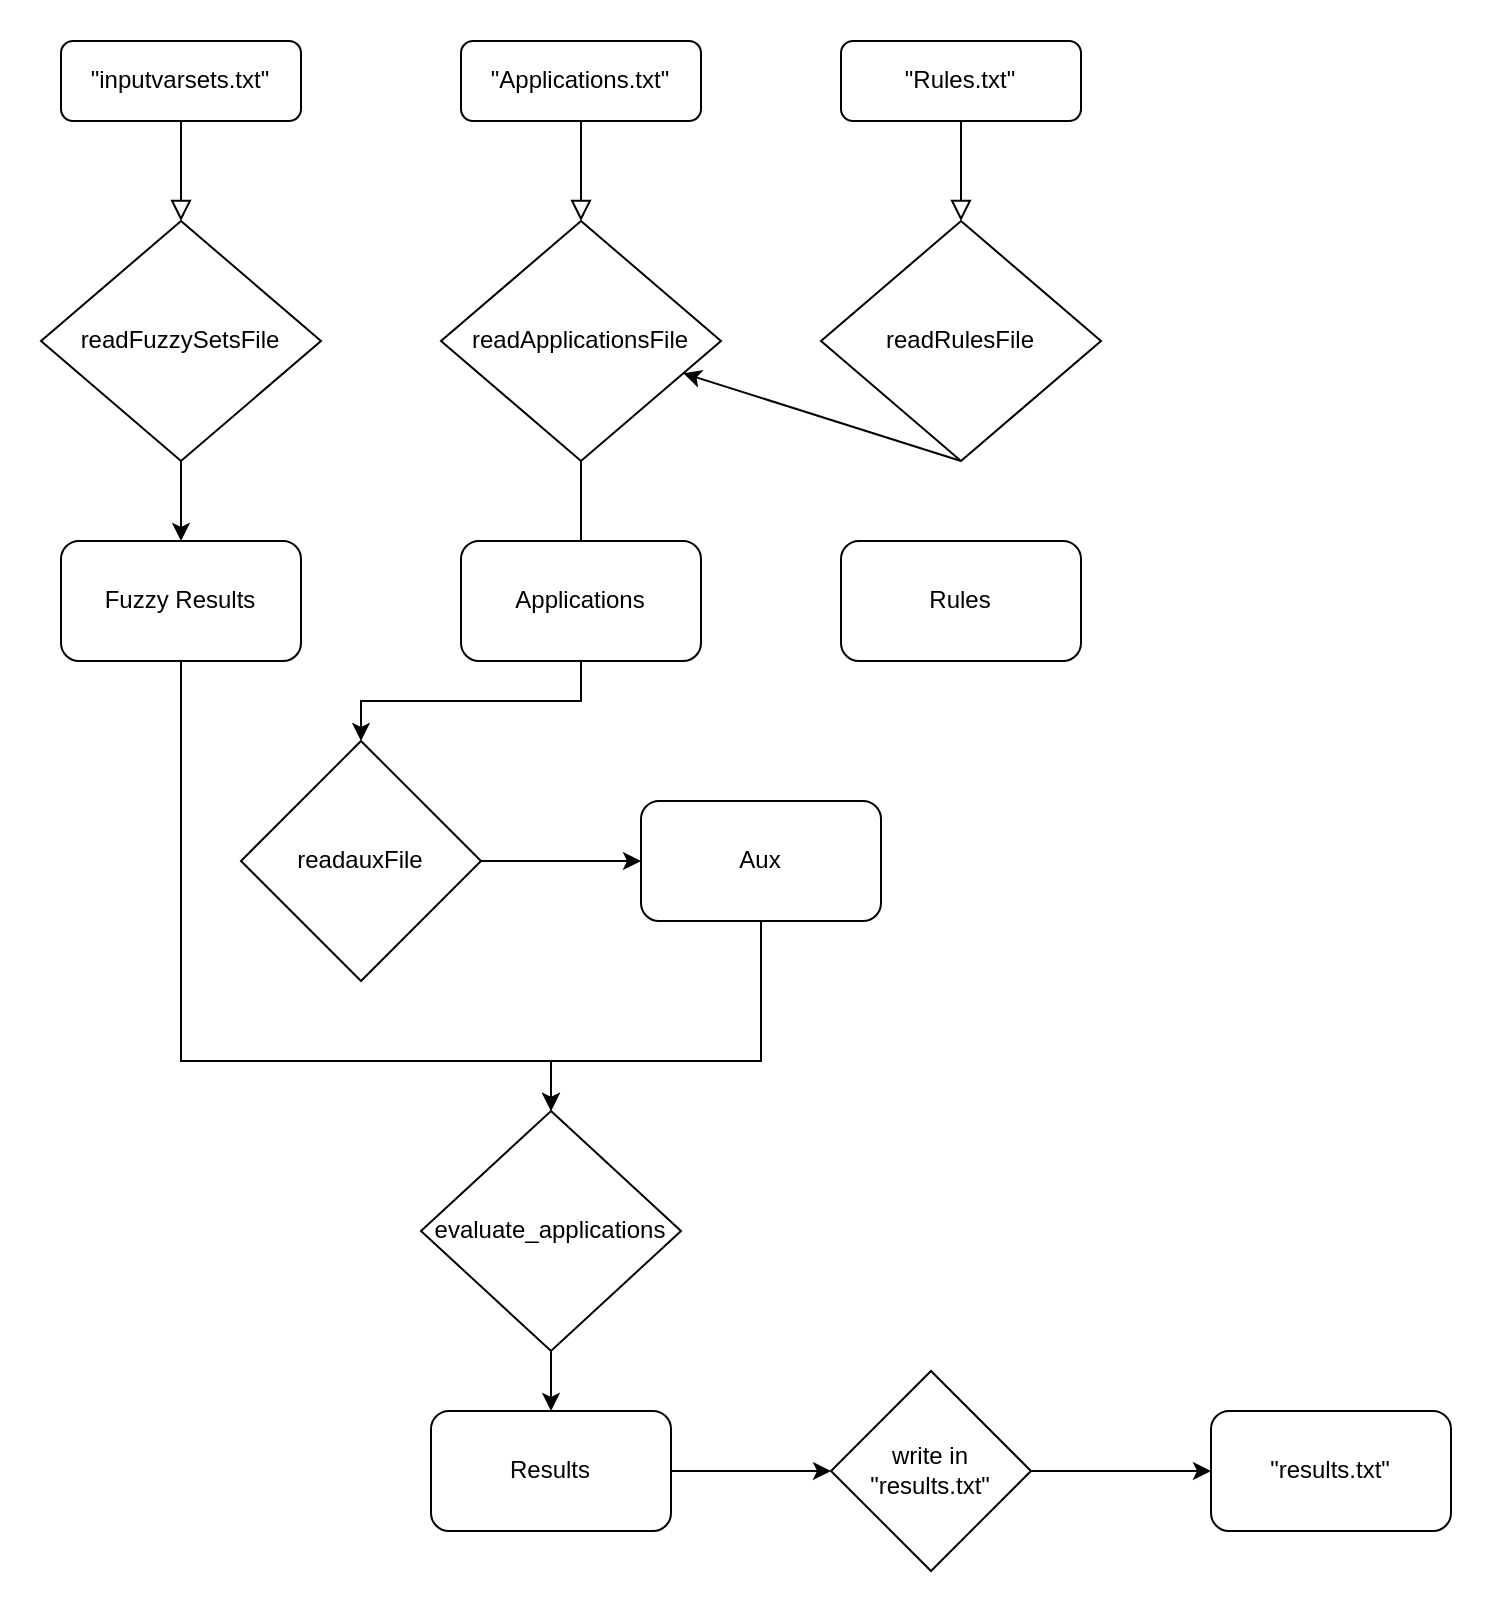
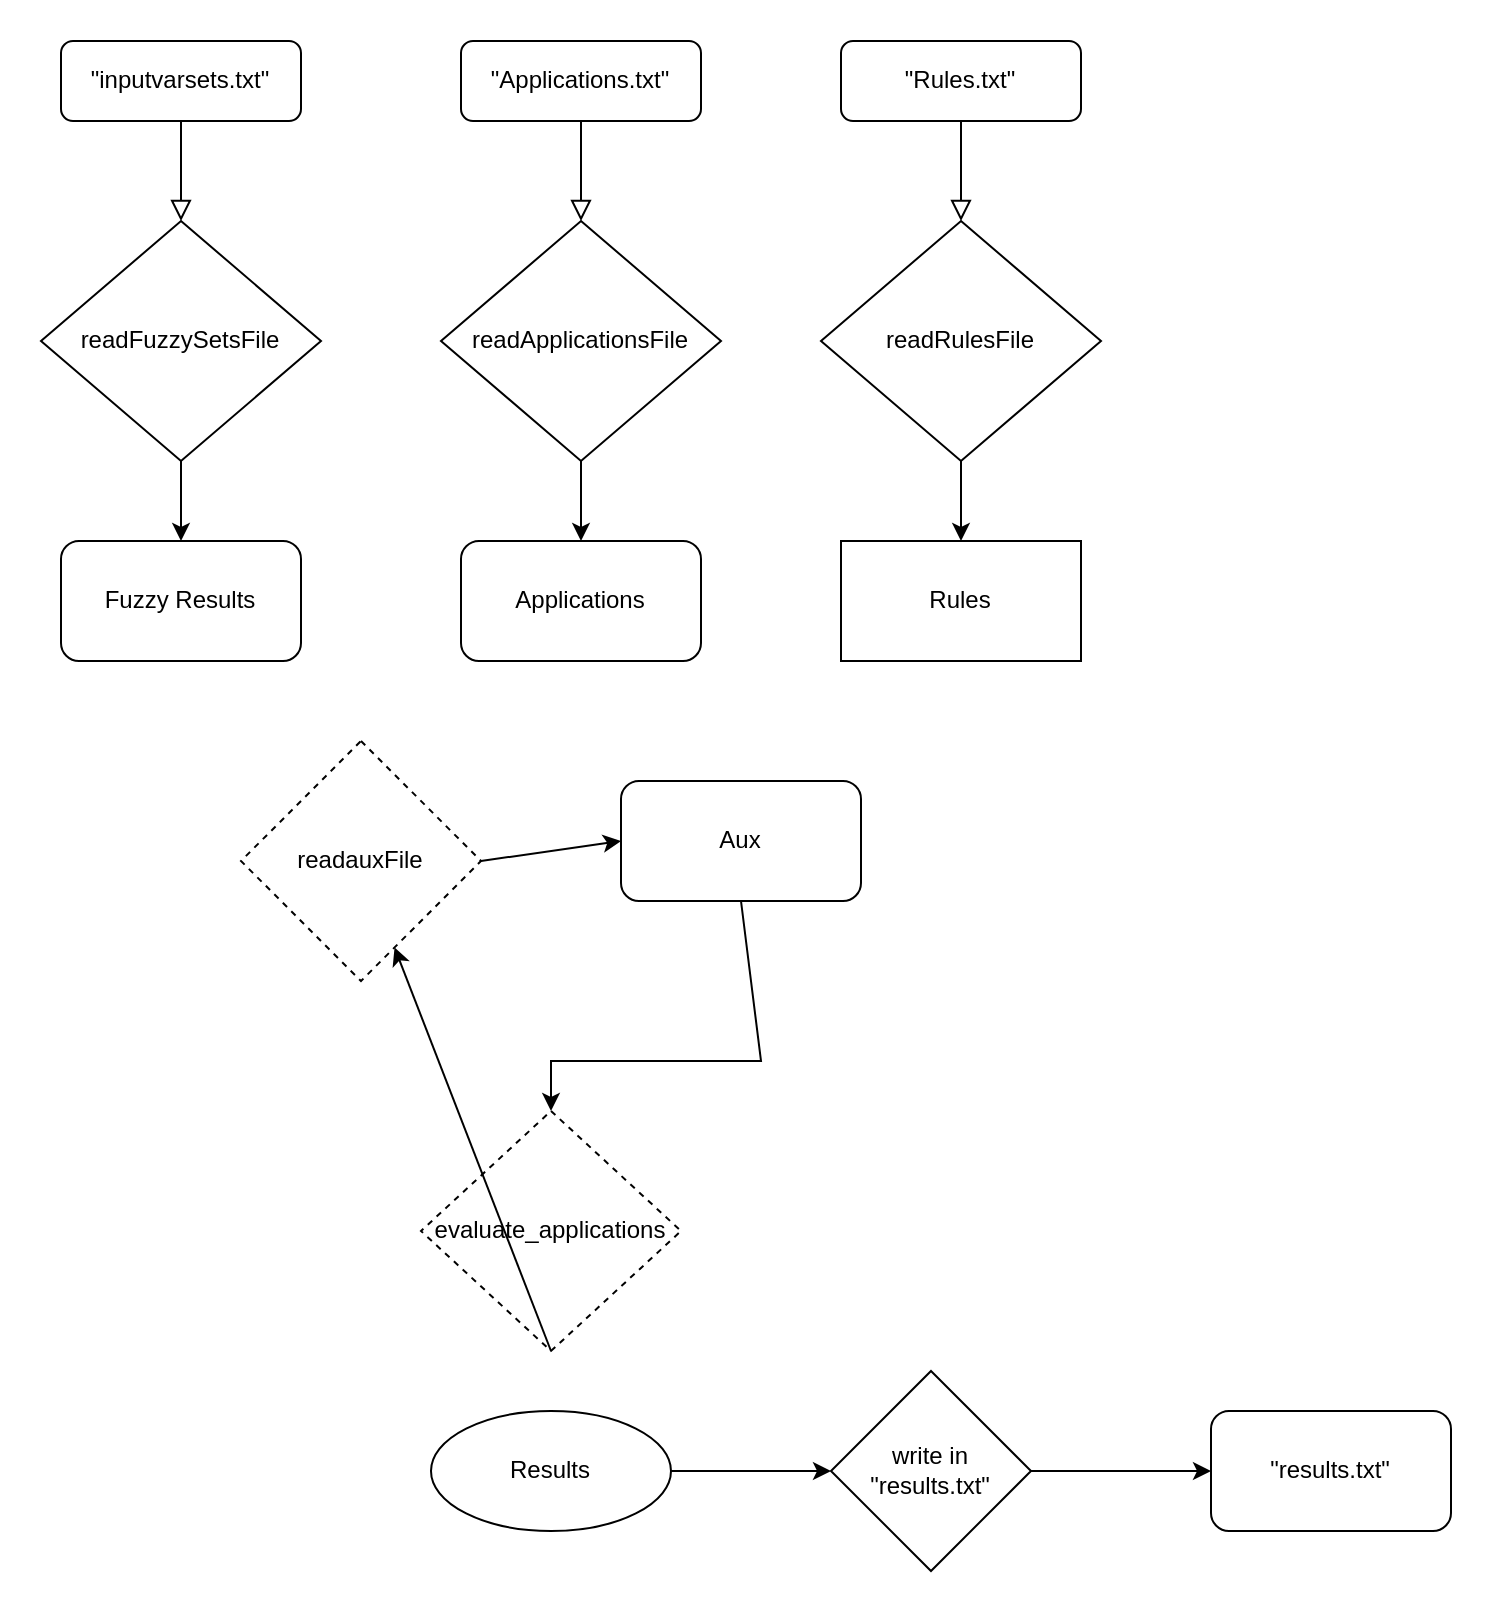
  <mxCell id="0" />
  <mxCell id="1" parent="0" />
  <mxCell id="2" value="" style="rounded=0;html=1;jettySize=auto;orthogonalLoop=1;fontSize=11;endArrow=block;endFill=0;endSize=8;strokeWidth=1;shadow=0;labelBackgroundColor=none;edgeStyle=orthogonalEdgeStyle;entryX=0.5;entryY=0;entryDx=0;entryDy=0;" parent="1" source="3" target="4" edge="1"><mxGeometry relative="1" as="geometry"><mxPoint x="90" y="110" as="targetPoint" /></mxGeometry></mxCell>
  <mxCell id="3" value="&quot;inputvarsets.txt&lt;span style=&quot;background-color: initial;&quot;&gt;&quot;&lt;/span&gt;" style="rounded=1;whiteSpace=wrap;html=1;fontSize=12;glass=0;strokeWidth=1;shadow=0;" parent="1" vertex="1"><mxGeometry x="30" y="20" width="120" height="40" as="geometry" /></mxCell>
  <mxCell id="4" value="readFuzzySetsFile" style="rhombus;whiteSpace=wrap;html=1;" vertex="1" parent="1"><mxGeometry x="20" y="110" width="140" height="120" as="geometry" /></mxCell>
  <mxCell id="5" value="Fuzzy Results" style="rounded=1;whiteSpace=wrap;html=1;" vertex="1" parent="1"><mxGeometry x="30" y="270" width="120" height="60" as="geometry" /></mxCell>
  <mxCell id="6" value="" style="endArrow=classic;html=1;rounded=0;exitX=0.5;exitY=1;exitDx=0;exitDy=0;entryX=0.5;entryY=0;entryDx=0;entryDy=0;" edge="1" parent="1" source="4" target="5"><mxGeometry width="50" height="50" relative="1" as="geometry"><mxPoint x="370" y="260" as="sourcePoint" /><mxPoint x="420" y="210" as="targetPoint" /></mxGeometry></mxCell>
  <mxCell id="7" value="" style="rounded=0;html=1;jettySize=auto;orthogonalLoop=1;fontSize=11;endArrow=block;endFill=0;endSize=8;strokeWidth=1;shadow=0;labelBackgroundColor=none;edgeStyle=orthogonalEdgeStyle;entryX=0.5;entryY=0;entryDx=0;entryDy=0;" edge="1" parent="1" source="8" target="9"><mxGeometry relative="1" as="geometry"><mxPoint x="290" y="110" as="targetPoint" /></mxGeometry></mxCell>
  <mxCell id="8" value="&quot;Applications.txt&lt;span style=&quot;background-color: initial;&quot;&gt;&quot;&lt;/span&gt;" style="rounded=1;whiteSpace=wrap;html=1;fontSize=12;glass=0;strokeWidth=1;shadow=0;" vertex="1" parent="1"><mxGeometry x="230" y="20" width="120" height="40" as="geometry" /></mxCell>
  <mxCell id="9" value="readApplicationsFile" style="rhombus;whiteSpace=wrap;html=1;" vertex="1" parent="1"><mxGeometry x="220" y="110" width="140" height="120" as="geometry" /></mxCell>
  <mxCell id="10" value="Applications" style="rounded=1;whiteSpace=wrap;html=1;" vertex="1" parent="1"><mxGeometry x="230" y="270" width="120" height="60" as="geometry" /></mxCell>
- <mxCell id="11" value="" style="endArrow=none;html=1;rounded=0;exitX=0.5;exitY=1;exitDx=0;exitDy=0;entryX=0.5;entryY=0;entryDx=0;entryDy=0;" edge="1" parent="1" source="9" target="10"><mxGeometry width="50" height="50" relative="1" as="geometry"><mxPoint x="570" y="260" as="sourcePoint" /><mxPoint x="620" y="210" as="targetPoint" /></mxGeometry></mxCell>
+ <mxCell id="11" value="" style="endArrow=classic;html=1;rounded=0;exitX=0.5;exitY=1;exitDx=0;exitDy=0;entryX=0.5;entryY=0;entryDx=0;entryDy=0;" edge="1" parent="1" source="9" target="10"><mxGeometry width="50" height="50" relative="1" as="geometry"><mxPoint x="570" y="260" as="sourcePoint" /><mxPoint x="620" y="210" as="targetPoint" /></mxGeometry></mxCell>
  <mxCell id="12" value="" style="rounded=0;html=1;jettySize=auto;orthogonalLoop=1;fontSize=11;endArrow=block;endFill=0;endSize=8;strokeWidth=1;shadow=0;labelBackgroundColor=none;edgeStyle=orthogonalEdgeStyle;entryX=0.5;entryY=0;entryDx=0;entryDy=0;" edge="1" parent="1" source="13" target="14"><mxGeometry relative="1" as="geometry"><mxPoint x="480" y="110" as="targetPoint" /></mxGeometry></mxCell>
  <mxCell id="13" value="&quot;Rules.txt&lt;span style=&quot;background-color: initial;&quot;&gt;&quot;&lt;/span&gt;" style="rounded=1;whiteSpace=wrap;html=1;fontSize=12;glass=0;strokeWidth=1;shadow=0;" vertex="1" parent="1"><mxGeometry x="420" y="20" width="120" height="40" as="geometry" /></mxCell>
  <mxCell id="14" value="readRulesFile" style="rhombus;whiteSpace=wrap;html=1;" vertex="1" parent="1"><mxGeometry x="410" y="110" width="140" height="120" as="geometry" /></mxCell>
- <mxCell id="15" value="Rules" style="rounded=1;whiteSpace=wrap;html=1;" vertex="1" parent="1"><mxGeometry x="420" y="270" width="120" height="60" as="geometry" /></mxCell>
- <mxCell id="16" value="" style="endArrow=classic;html=1;rounded=0;exitX=0.5;exitY=1;exitDx=0;exitDy=0;" edge="1" parent="1" source="14" target="9"><mxGeometry width="50" height="50" relative="1" as="geometry"><mxPoint x="760" y="260" as="sourcePoint" /><mxPoint x="810" y="210" as="targetPoint" /></mxGeometry></mxCell>
- <mxCell id="17" value="readauxFile" style="rhombus;whiteSpace=wrap;html=1;" vertex="1" parent="1"><mxGeometry x="120" y="370" width="120" height="120" as="geometry" /></mxCell>
- <mxCell id="18" value="&lt;div&gt;&lt;span style=&quot;background-color: initial;&quot;&gt;Aux&lt;/span&gt;&lt;br&gt;&lt;/div&gt;" style="rounded=1;whiteSpace=wrap;html=1;" vertex="1" parent="1"><mxGeometry x="320" y="400" width="120" height="60" as="geometry" /></mxCell>
+ <mxCell id="15" value="Rules" style="whiteSpace=wrap;html=1;rounded=0;" vertex="1" parent="1"><mxGeometry x="420" y="270" width="120" height="60" as="geometry" /></mxCell>
+ <mxCell id="16" value="" style="endArrow=classic;html=1;rounded=0;exitX=0.5;exitY=1;exitDx=0;exitDy=0;entryX=0.5;entryY=0;entryDx=0;entryDy=0;" edge="1" parent="1" source="14" target="15"><mxGeometry width="50" height="50" relative="1" as="geometry"><mxPoint x="760" y="260" as="sourcePoint" /><mxPoint x="810" y="210" as="targetPoint" /></mxGeometry></mxCell>
+ <mxCell id="17" value="readauxFile" style="rhombus;whiteSpace=wrap;html=1;dashed=1;" vertex="1" parent="1"><mxGeometry x="120" y="370" width="120" height="120" as="geometry" /></mxCell>
+ <mxCell id="18" value="&lt;div&gt;&lt;span style=&quot;background-color: initial;&quot;&gt;Aux&lt;/span&gt;&lt;br&gt;&lt;/div&gt;" style="rounded=1;whiteSpace=wrap;html=1;" vertex="1" parent="1"><mxGeometry x="310" y="390" width="120" height="60" as="geometry" /></mxCell>
  <mxCell id="19" value="" style="endArrow=classic;html=1;rounded=0;exitX=1;exitY=0.5;exitDx=0;exitDy=0;entryX=0;entryY=0.5;entryDx=0;entryDy=0;" edge="1" parent="1" source="17" target="18"><mxGeometry width="50" height="50" relative="1" as="geometry"><mxPoint x="370" y="510" as="sourcePoint" /><mxPoint x="420" y="460" as="targetPoint" /></mxGeometry></mxCell>
- <mxCell id="20" value="" style="endArrow=classic;html=1;rounded=0;exitX=0.5;exitY=1;exitDx=0;exitDy=0;entryX=0.5;entryY=0;entryDx=0;entryDy=0;" edge="1" parent="1" source="10" target="17"><mxGeometry width="50" height="50" relative="1" as="geometry"><mxPoint x="370" y="560" as="sourcePoint" /><mxPoint x="211" y="401" as="targetPoint" /><Array as="points"><mxPoint x="290" y="350" /><mxPoint x="180" y="350" /></Array></mxGeometry></mxCell>
- <mxCell id="21" value="evaluate_applications" style="rhombus;whiteSpace=wrap;html=1;" vertex="1" parent="1"><mxGeometry x="210" y="555" width="130" height="120" as="geometry" /></mxCell>
+ <mxCell id="21" value="evaluate_applications" style="rhombus;whiteSpace=wrap;html=1;dashed=1;" vertex="1" parent="1"><mxGeometry x="210" y="555" width="130" height="120" as="geometry" /></mxCell>
  <mxCell id="22" value="" style="endArrow=classic;html=1;rounded=0;exitX=0.5;exitY=1;exitDx=0;exitDy=0;entryX=0.5;entryY=0;entryDx=0;entryDy=0;" edge="1" parent="1" source="18" target="21"><mxGeometry width="50" height="50" relative="1" as="geometry"><mxPoint x="370" y="560" as="sourcePoint" /><mxPoint x="420" y="510" as="targetPoint" /><Array as="points"><mxPoint x="380" y="530" /><mxPoint x="275" y="530" /></Array></mxGeometry></mxCell>
- <mxCell id="23" value="" style="endArrow=classic;html=1;rounded=0;exitX=0.5;exitY=1;exitDx=0;exitDy=0;entryX=0.5;entryY=0;entryDx=0;entryDy=0;" edge="1" parent="1" source="5" target="21"><mxGeometry width="50" height="50" relative="1" as="geometry"><mxPoint x="370" y="560" as="sourcePoint" /><mxPoint x="420" y="510" as="targetPoint" /><Array as="points"><mxPoint x="90" y="530" /><mxPoint x="275" y="530" /></Array></mxGeometry></mxCell>
- <mxCell id="24" value="Results" style="rounded=1;whiteSpace=wrap;html=1;" vertex="1" parent="1"><mxGeometry x="215" y="705" width="120" height="60" as="geometry" /></mxCell>
- <mxCell id="25" value="" style="endArrow=classic;html=1;rounded=0;exitX=0.5;exitY=1;exitDx=0;exitDy=0;entryX=0.5;entryY=0;entryDx=0;entryDy=0;" edge="1" parent="1" source="21" target="24"><mxGeometry width="50" height="50" relative="1" as="geometry"><mxPoint x="355" y="695" as="sourcePoint" /><mxPoint x="405" y="645" as="targetPoint" /></mxGeometry></mxCell>
+ <mxCell id="24" value="Results" style="ellipse;whiteSpace=wrap;html=1;" vertex="1" parent="1"><mxGeometry x="215" y="705" width="120" height="60" as="geometry" /></mxCell>
+ <mxCell id="25" value="" style="endArrow=classic;html=1;rounded=0;exitX=0.5;exitY=1;exitDx=0;exitDy=0;" edge="1" parent="1" source="21" target="17"><mxGeometry width="50" height="50" relative="1" as="geometry"><mxPoint x="355" y="695" as="sourcePoint" /><mxPoint x="405" y="645" as="targetPoint" /></mxGeometry></mxCell>
  <mxCell id="26" value="write in &quot;results.txt&quot;" style="rhombus;whiteSpace=wrap;html=1;" vertex="1" parent="1"><mxGeometry x="415" y="685" width="100" height="100" as="geometry" /></mxCell>
  <mxCell id="27" value="&quot;results.txt&quot;" style="rounded=1;whiteSpace=wrap;html=1;" vertex="1" parent="1"><mxGeometry x="605" y="705" width="120" height="60" as="geometry" /></mxCell>
  <mxCell id="28" value="" style="endArrow=classic;html=1;rounded=0;exitX=1;exitY=0.5;exitDx=0;exitDy=0;entryX=0;entryY=0.5;entryDx=0;entryDy=0;" edge="1" parent="1" source="24" target="26"><mxGeometry width="50" height="50" relative="1" as="geometry"><mxPoint x="355" y="765" as="sourcePoint" /><mxPoint x="405" y="715" as="targetPoint" /></mxGeometry></mxCell>
  <mxCell id="29" value="" style="endArrow=classic;html=1;rounded=0;exitX=1;exitY=0.5;exitDx=0;exitDy=0;entryX=0;entryY=0.5;entryDx=0;entryDy=0;" edge="1" parent="1" source="26" target="27"><mxGeometry width="50" height="50" relative="1" as="geometry"><mxPoint x="355" y="765" as="sourcePoint" /><mxPoint x="405" y="715" as="targetPoint" /></mxGeometry></mxCell>
